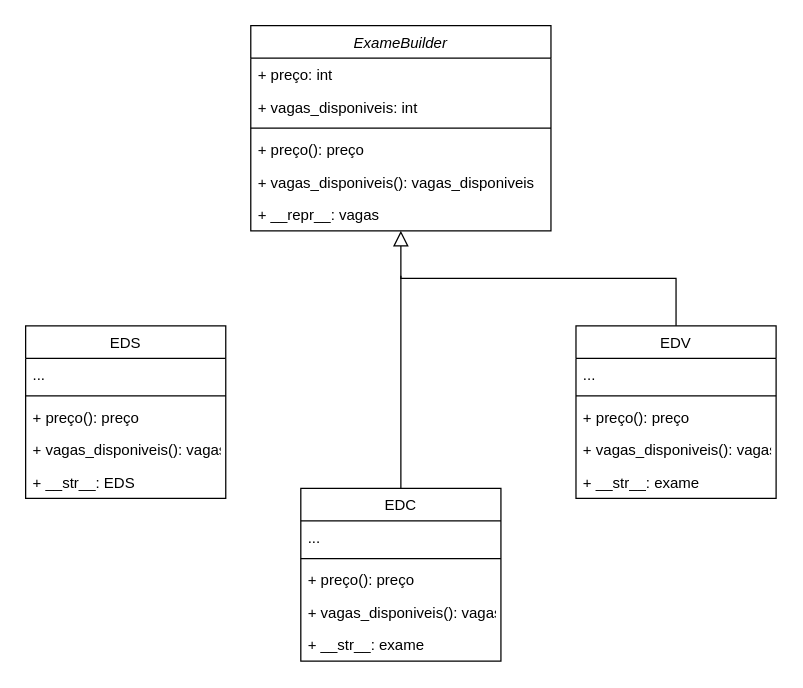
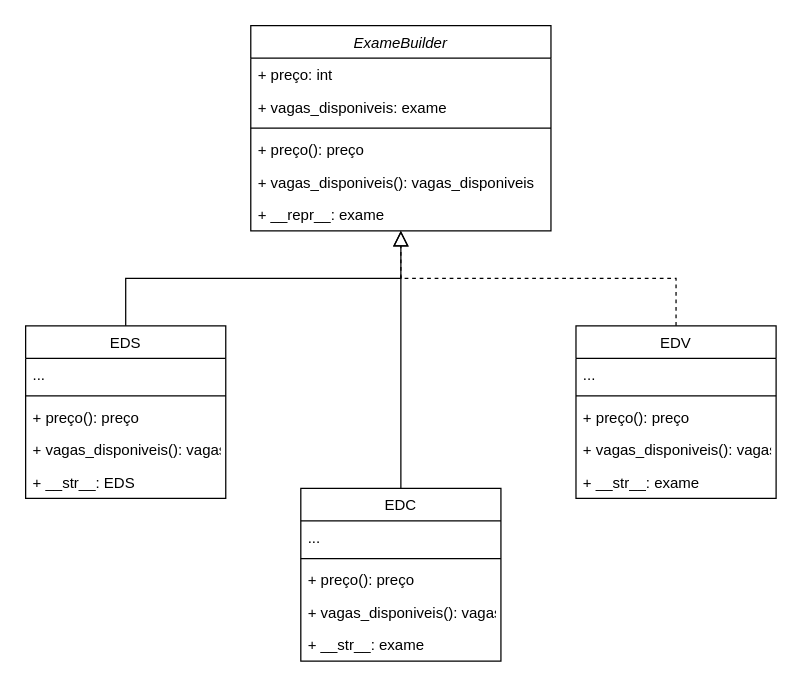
  <mxCell id="0" />
  <mxCell id="1" parent="0" />
  <mxCell id="2" value="ExameBuilder" style="swimlane;fontStyle=2;align=center;verticalAlign=top;childLayout=stackLayout;horizontal=1;startSize=26;horizontalStack=0;resizeParent=1;resizeLast=0;collapsible=1;marginBottom=0;rounded=0;shadow=0;strokeWidth=1;" vertex="1" parent="1"><mxGeometry x="200" y="20" width="240" height="164" as="geometry"><mxRectangle x="230" y="140" width="160" height="26" as="alternateBounds" /></mxGeometry></mxCell>
  <mxCell id="3" value="+ preço: int" style="text;align=left;verticalAlign=top;spacingLeft=4;spacingRight=4;overflow=hidden;rotatable=0;points=[[0,0.5],[1,0.5]];portConstraint=eastwest;" vertex="1" parent="2"><mxGeometry y="26" width="240" height="26" as="geometry" /></mxCell>
- <mxCell id="4" value="+ vagas_disponiveis: int" style="text;align=left;verticalAlign=top;spacingLeft=4;spacingRight=4;overflow=hidden;rotatable=0;points=[[0,0.5],[1,0.5]];portConstraint=eastwest;" vertex="1" parent="2"><mxGeometry y="52" width="240" height="26" as="geometry" /></mxCell>
+ <mxCell id="4" value="+ vagas_disponiveis: exame" style="text;align=left;verticalAlign=top;spacingLeft=4;spacingRight=4;overflow=hidden;rotatable=0;points=[[0,0.5],[1,0.5]];portConstraint=eastwest;" vertex="1" parent="2"><mxGeometry y="52" width="240" height="26" as="geometry" /></mxCell>
  <mxCell id="5" value="" style="line;html=1;strokeWidth=1;align=left;verticalAlign=middle;spacingTop=-1;spacingLeft=3;spacingRight=3;rotatable=0;labelPosition=right;points=[];portConstraint=eastwest;" vertex="1" parent="2"><mxGeometry y="78" width="240" height="8" as="geometry" /></mxCell>
  <mxCell id="6" value="+ preço(): preço" style="text;align=left;verticalAlign=top;spacingLeft=4;spacingRight=4;overflow=hidden;rotatable=0;points=[[0,0.5],[1,0.5]];portConstraint=eastwest;" vertex="1" parent="2"><mxGeometry y="86" width="240" height="26" as="geometry" /></mxCell>
  <mxCell id="7" value="+ vagas_disponiveis(): vagas_disponiveis" style="text;align=left;verticalAlign=top;spacingLeft=4;spacingRight=4;overflow=hidden;rotatable=0;points=[[0,0.5],[1,0.5]];portConstraint=eastwest;" vertex="1" parent="2"><mxGeometry y="112" width="240" height="26" as="geometry" /></mxCell>
- <mxCell id="8" value="+ __repr__: vagas" style="text;align=left;verticalAlign=top;spacingLeft=4;spacingRight=4;overflow=hidden;rotatable=0;points=[[0,0.5],[1,0.5]];portConstraint=eastwest;" vertex="1" parent="2"><mxGeometry y="138" width="240" height="26" as="geometry" /></mxCell>
+ <mxCell id="8" value="+ __repr__: exame" style="text;align=left;verticalAlign=top;spacingLeft=4;spacingRight=4;overflow=hidden;rotatable=0;points=[[0,0.5],[1,0.5]];portConstraint=eastwest;" vertex="1" parent="2"><mxGeometry y="138" width="240" height="26" as="geometry" /></mxCell>
  <mxCell id="9" value="EDS" style="swimlane;fontStyle=0;align=center;verticalAlign=top;childLayout=stackLayout;horizontal=1;startSize=26;horizontalStack=0;resizeParent=1;resizeLast=0;collapsible=1;marginBottom=0;rounded=0;shadow=0;strokeWidth=1;" vertex="1" parent="1"><mxGeometry x="20" y="260" width="160" height="138" as="geometry"><mxRectangle x="130" y="380" width="160" height="26" as="alternateBounds" /></mxGeometry></mxCell>
  <mxCell id="10" value="..." style="text;align=left;verticalAlign=top;spacingLeft=4;spacingRight=4;overflow=hidden;rotatable=0;points=[[0,0.5],[1,0.5]];portConstraint=eastwest;" vertex="1" parent="9"><mxGeometry y="26" width="160" height="26" as="geometry" /></mxCell>
  <mxCell id="11" value="" style="line;html=1;strokeWidth=1;align=left;verticalAlign=middle;spacingTop=-1;spacingLeft=3;spacingRight=3;rotatable=0;labelPosition=right;points=[];portConstraint=eastwest;" vertex="1" parent="9"><mxGeometry y="52" width="160" height="8" as="geometry" /></mxCell>
  <mxCell id="12" value="+ preço(): preço" style="text;align=left;verticalAlign=top;spacingLeft=4;spacingRight=4;overflow=hidden;rotatable=0;points=[[0,0.5],[1,0.5]];portConstraint=eastwest;" vertex="1" parent="9"><mxGeometry y="60" width="160" height="26" as="geometry" /></mxCell>
  <mxCell id="13" value="+ vagas_disponiveis(): vagas_disponiveis" style="text;align=left;verticalAlign=top;spacingLeft=4;spacingRight=4;overflow=hidden;rotatable=0;points=[[0,0.5],[1,0.5]];portConstraint=eastwest;" vertex="1" parent="9"><mxGeometry y="86" width="160" height="26" as="geometry" /></mxCell>
  <mxCell id="14" value="+ __str__: EDS" style="text;align=left;verticalAlign=top;spacingLeft=4;spacingRight=4;overflow=hidden;rotatable=0;points=[[0,0.5],[1,0.5]];portConstraint=eastwest;" vertex="1" parent="9"><mxGeometry y="112" width="160" height="26" as="geometry" /></mxCell>
+ <mxCell id="15" value="" style="endArrow=block;endSize=10;endFill=0;shadow=0;strokeWidth=1;rounded=0;edgeStyle=elbowEdgeStyle;elbow=vertical;" edge="1" parent="1" source="9" target="2"><mxGeometry width="160" relative="1" as="geometry"><mxPoint x="180" y="103" as="sourcePoint" /><mxPoint x="180" y="103" as="targetPoint" /></mxGeometry></mxCell>
  <mxCell id="16" value="EDV" style="swimlane;fontStyle=0;align=center;verticalAlign=top;childLayout=stackLayout;horizontal=1;startSize=26;horizontalStack=0;resizeParent=1;resizeLast=0;collapsible=1;marginBottom=0;rounded=0;shadow=0;strokeWidth=1;" vertex="1" parent="1"><mxGeometry x="460" y="260" width="160" height="138" as="geometry"><mxRectangle x="340" y="380" width="170" height="26" as="alternateBounds" /></mxGeometry></mxCell>
  <mxCell id="17" value="..." style="text;align=left;verticalAlign=top;spacingLeft=4;spacingRight=4;overflow=hidden;rotatable=0;points=[[0,0.5],[1,0.5]];portConstraint=eastwest;" vertex="1" parent="16"><mxGeometry y="26" width="160" height="26" as="geometry" /></mxCell>
  <mxCell id="18" value="" style="line;html=1;strokeWidth=1;align=left;verticalAlign=middle;spacingTop=-1;spacingLeft=3;spacingRight=3;rotatable=0;labelPosition=right;points=[];portConstraint=eastwest;" vertex="1" parent="16"><mxGeometry y="52" width="160" height="8" as="geometry" /></mxCell>
  <mxCell id="19" value="+ preço(): preço" style="text;align=left;verticalAlign=top;spacingLeft=4;spacingRight=4;overflow=hidden;rotatable=0;points=[[0,0.5],[1,0.5]];portConstraint=eastwest;" vertex="1" parent="16"><mxGeometry y="60" width="160" height="26" as="geometry" /></mxCell>
  <mxCell id="20" value="+ vagas_disponiveis(): vagas_disponiveis" style="text;align=left;verticalAlign=top;spacingLeft=4;spacingRight=4;overflow=hidden;rotatable=0;points=[[0,0.5],[1,0.5]];portConstraint=eastwest;" vertex="1" parent="16"><mxGeometry y="86" width="160" height="26" as="geometry" /></mxCell>
  <mxCell id="21" value="+ __str__: exame" style="text;align=left;verticalAlign=top;spacingLeft=4;spacingRight=4;overflow=hidden;rotatable=0;points=[[0,0.5],[1,0.5]];portConstraint=eastwest;" vertex="1" parent="16"><mxGeometry y="112" width="160" height="26" as="geometry" /></mxCell>
- <mxCell id="22" value="" style="endArrow=block;endSize=10;endFill=0;shadow=0;strokeWidth=1;rounded=0;edgeStyle=elbowEdgeStyle;elbow=vertical;" edge="1" parent="1" source="16" target="2"><mxGeometry width="160" relative="1" as="geometry"><mxPoint x="190" y="273" as="sourcePoint" /><mxPoint x="290" y="171" as="targetPoint" /></mxGeometry></mxCell>
+ <mxCell id="22" value="" style="endArrow=block;endSize=10;endFill=0;shadow=0;strokeWidth=1;rounded=0;edgeStyle=elbowEdgeStyle;elbow=vertical;dashed=1;" edge="1" parent="1" source="16" target="2"><mxGeometry width="160" relative="1" as="geometry"><mxPoint x="190" y="273" as="sourcePoint" /><mxPoint x="290" y="171" as="targetPoint" /></mxGeometry></mxCell>
  <mxCell id="23" value="EDC" style="swimlane;fontStyle=0;align=center;verticalAlign=top;childLayout=stackLayout;horizontal=1;startSize=26;horizontalStack=0;resizeParent=1;resizeLast=0;collapsible=1;marginBottom=0;rounded=0;shadow=0;strokeWidth=1;" vertex="1" parent="1"><mxGeometry x="240" y="390" width="160" height="138" as="geometry"><mxRectangle x="340" y="380" width="170" height="26" as="alternateBounds" /></mxGeometry></mxCell>
  <mxCell id="24" value="...&#10;" style="text;align=left;verticalAlign=top;spacingLeft=4;spacingRight=4;overflow=hidden;rotatable=0;points=[[0,0.5],[1,0.5]];portConstraint=eastwest;" vertex="1" parent="23"><mxGeometry y="26" width="160" height="26" as="geometry" /></mxCell>
  <mxCell id="25" value="" style="line;html=1;strokeWidth=1;align=left;verticalAlign=middle;spacingTop=-1;spacingLeft=3;spacingRight=3;rotatable=0;labelPosition=right;points=[];portConstraint=eastwest;" vertex="1" parent="23"><mxGeometry y="52" width="160" height="8" as="geometry" /></mxCell>
  <mxCell id="26" value="+ preço(): preço" style="text;align=left;verticalAlign=top;spacingLeft=4;spacingRight=4;overflow=hidden;rotatable=0;points=[[0,0.5],[1,0.5]];portConstraint=eastwest;" vertex="1" parent="23"><mxGeometry y="60" width="160" height="26" as="geometry" /></mxCell>
  <mxCell id="27" value="+ vagas_disponiveis(): vagas_disponiveis" style="text;align=left;verticalAlign=top;spacingLeft=4;spacingRight=4;overflow=hidden;rotatable=0;points=[[0,0.5],[1,0.5]];portConstraint=eastwest;" vertex="1" parent="23"><mxGeometry y="86" width="160" height="26" as="geometry" /></mxCell>
  <mxCell id="28" value="+ __str__: exame" style="text;align=left;verticalAlign=top;spacingLeft=4;spacingRight=4;overflow=hidden;rotatable=0;points=[[0,0.5],[1,0.5]];portConstraint=eastwest;" vertex="1" parent="23"><mxGeometry y="112" width="160" height="26" as="geometry" /></mxCell>
  <mxCell id="29" value="" style="endArrow=none;html=1;rounded=0;exitX=0.5;exitY=0;exitDx=0;exitDy=0;" edge="1" parent="1" source="23"><mxGeometry width="50" height="50" relative="1" as="geometry"><mxPoint x="300" y="250" as="sourcePoint" /><mxPoint x="320" y="220" as="targetPoint" /></mxGeometry></mxCell>
